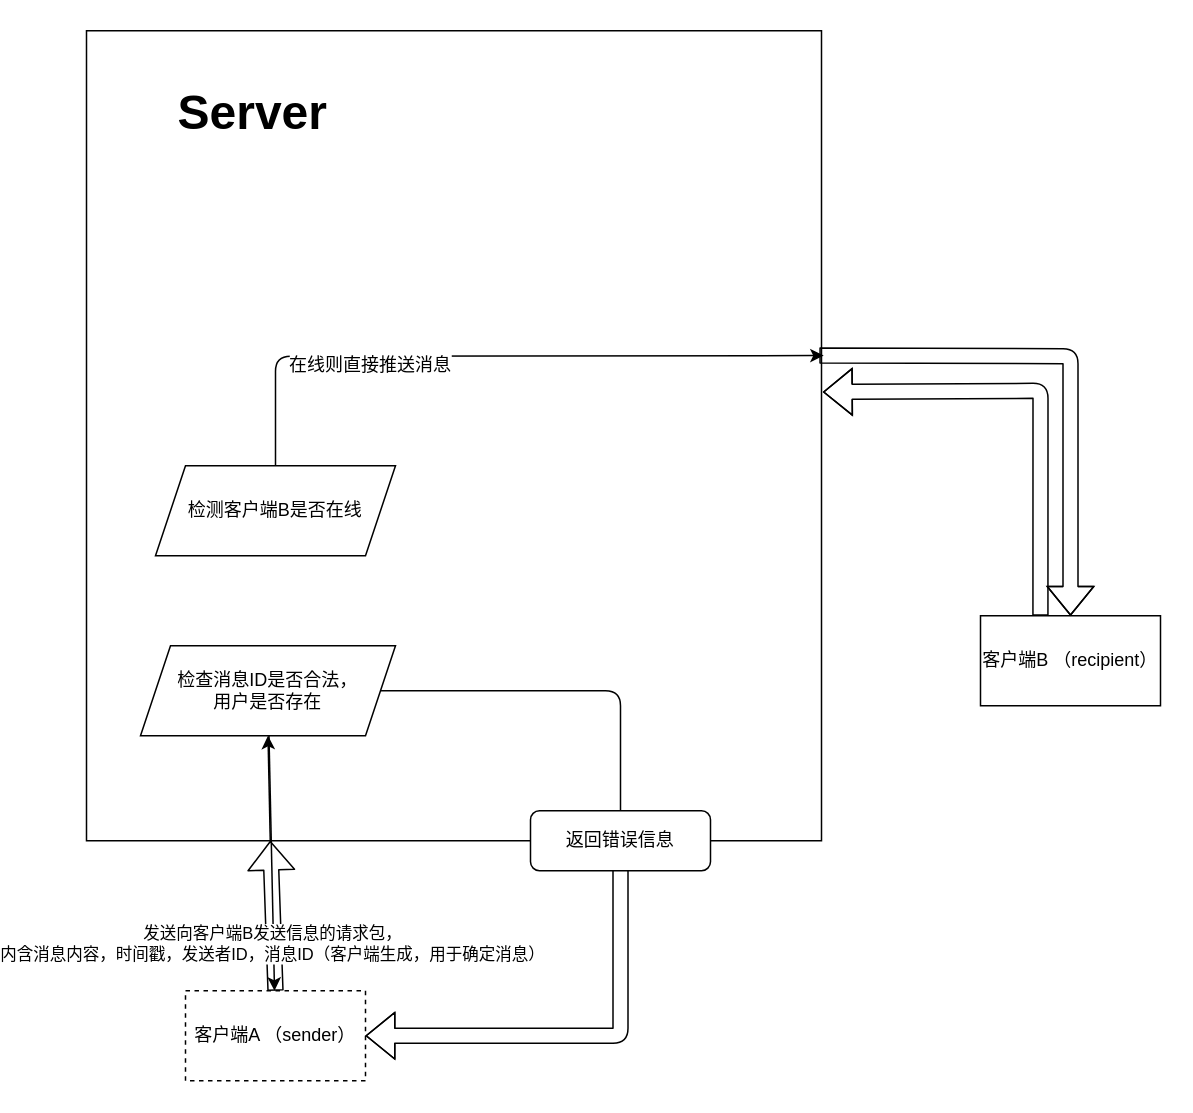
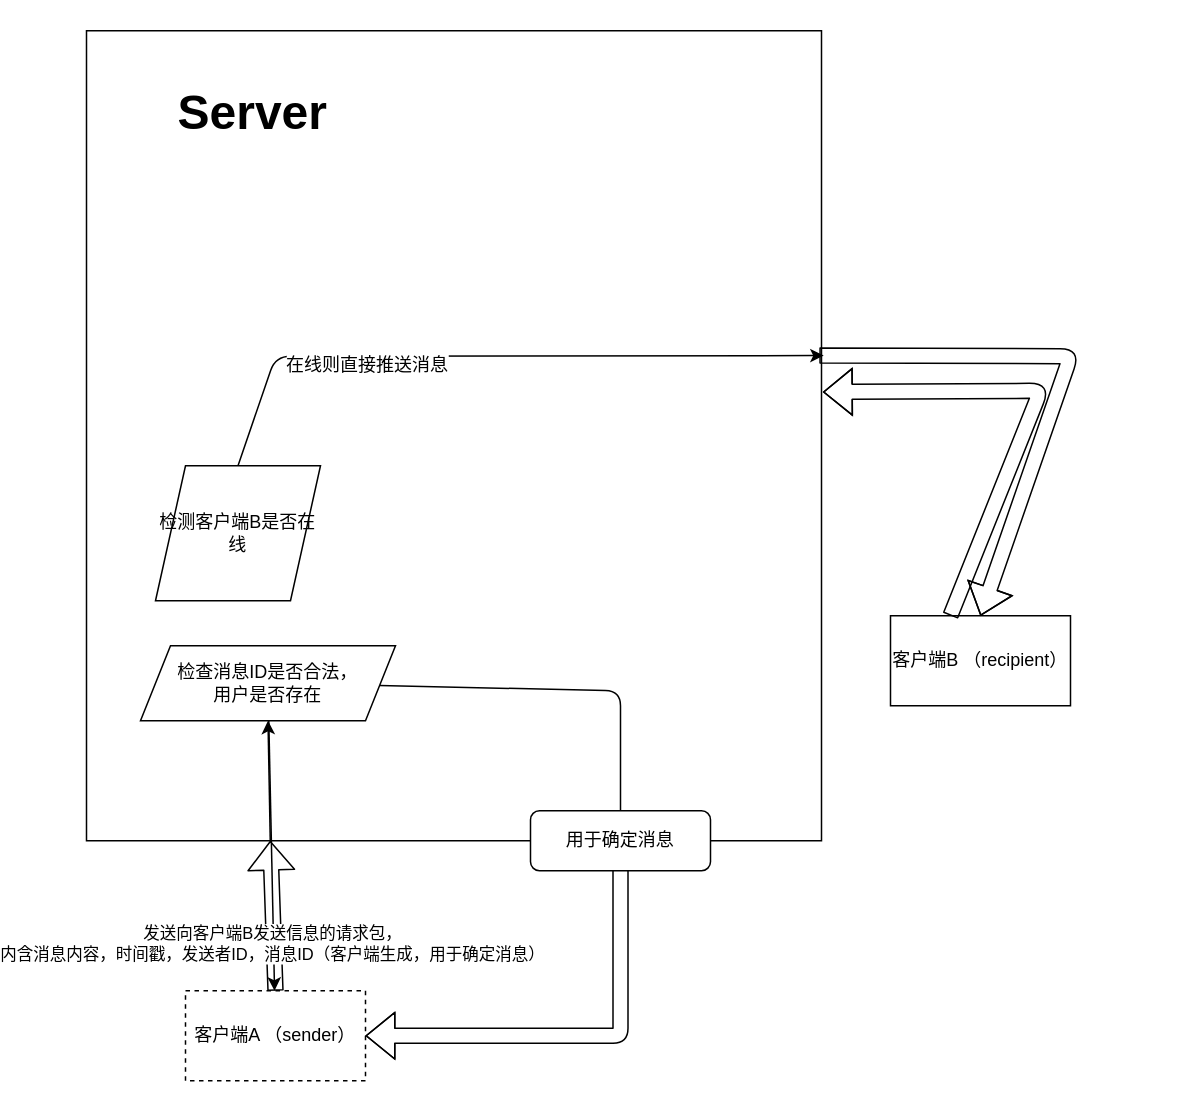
  <mxCell id="0" />
  <mxCell id="1" parent="0" />
  <mxCell id="2" value="客户端A （sender）" style="rounded=0;whiteSpace=wrap;html=1;dashed=1;" parent="1" vertex="1"><mxGeometry x="86" y="660" width="120" height="60" as="geometry" /></mxCell>
  <mxCell id="3" value="" style="rounded=0;whiteSpace=wrap;html=1;" parent="1" vertex="1"><mxGeometry x="20" y="20" width="490" height="540" as="geometry" /></mxCell>
- <mxCell id="4" value="客户端B （recipient）" style="rounded=0;whiteSpace=wrap;html=1;" parent="1" vertex="1"><mxGeometry x="616" y="410" width="120" height="60" as="geometry" /></mxCell>
+ <mxCell id="4" value="客户端B （recipient）" style="rounded=0;whiteSpace=wrap;html=1;" parent="1" vertex="1"><mxGeometry x="556" y="410" width="120" height="60" as="geometry" /></mxCell>
  <mxCell id="5" style="edgeStyle=none;html=1;entryX=1.003;entryY=0.401;entryDx=0;entryDy=0;exitX=0.5;exitY=0;exitDx=0;exitDy=0;entryPerimeter=0;" parent="1" source="7" target="3" edge="1"><mxGeometry relative="1" as="geometry"><Array as="points"><mxPoint x="146" y="237" /></Array></mxGeometry></mxCell>
  <mxCell id="6" value="&lt;font style=&quot;font-size: 12px;&quot;&gt;在线则直接推送消息&lt;/font&gt;" style="edgeLabel;html=1;align=center;verticalAlign=middle;resizable=0;points=[];fontSize=32;" parent="5" vertex="1" connectable="0"><mxGeometry x="-0.378" y="1" relative="1" as="geometry"><mxPoint as="offset" /></mxGeometry></mxCell>
- <mxCell id="7" value="检测客户端B是否在线" style="shape=parallelogram;perimeter=parallelogramPerimeter;whiteSpace=wrap;html=1;fixedSize=1;" parent="1" vertex="1"><mxGeometry x="66" y="310" width="160" height="60" as="geometry" /></mxCell>
+ <mxCell id="7" value="检测客户端B是否在线" style="shape=parallelogram;perimeter=parallelogramPerimeter;whiteSpace=wrap;html=1;fixedSize=1;" parent="1" vertex="1"><mxGeometry x="66" y="310" width="110" height="90" as="geometry" /></mxCell>
  <mxCell id="8" style="edgeStyle=none;html=1;" parent="1" source="10" edge="1"><mxGeometry relative="1" as="geometry"><mxPoint x="376" y="560" as="targetPoint" /><Array as="points"><mxPoint x="376" y="460" /></Array></mxGeometry></mxCell>
  <mxCell id="9" style="edgeStyle=none;html=1;" parent="1" source="10" target="2" edge="1"><mxGeometry relative="1" as="geometry" /></mxCell>
- <mxCell id="10" value="检查消息ID是否合法，&lt;br&gt;用户是否存在" style="shape=parallelogram;perimeter=parallelogramPerimeter;whiteSpace=wrap;html=1;fixedSize=1;" parent="1" vertex="1"><mxGeometry x="56" y="430" width="170" height="60" as="geometry" /></mxCell>
+ <mxCell id="10" value="检查消息ID是否合法，&lt;br&gt;用户是否存在" style="shape=parallelogram;perimeter=parallelogramPerimeter;whiteSpace=wrap;html=1;fixedSize=1;" parent="1" vertex="1"><mxGeometry x="56" y="430" width="170" height="50" as="geometry" /></mxCell>
  <mxCell id="11" value="" style="endArrow=classic;html=1;exitX=0.25;exitY=1;exitDx=0;exitDy=0;entryX=0.5;entryY=1;entryDx=0;entryDy=0;" parent="1" source="3" target="10" edge="1"><mxGeometry width="50" height="50" relative="1" as="geometry"><mxPoint x="276" y="460" as="sourcePoint" /><mxPoint x="326" y="410" as="targetPoint" /></mxGeometry></mxCell>
  <mxCell id="12" value="" style="shape=flexArrow;endArrow=classic;html=1;entryX=1;entryY=0.5;entryDx=0;entryDy=0;" parent="1" target="2" edge="1"><mxGeometry width="50" height="50" relative="1" as="geometry"><mxPoint x="376" y="560" as="sourcePoint" /><mxPoint x="326" y="510" as="targetPoint" /><Array as="points"><mxPoint x="376" y="690" /></Array></mxGeometry></mxCell>
  <mxCell id="13" value="" style="shape=flexArrow;endArrow=classic;html=1;exitX=0.5;exitY=0;exitDx=0;exitDy=0;entryX=0.25;entryY=1;entryDx=0;entryDy=0;" parent="1" source="2" target="3" edge="1"><mxGeometry width="50" height="50" relative="1" as="geometry"><mxPoint x="276" y="560" as="sourcePoint" /><mxPoint x="326" y="510" as="targetPoint" /></mxGeometry></mxCell>
  <mxCell id="14" value="发送向客户端B发送信息的请求包，&lt;br&gt;内含消息内容，时间戳，发送者ID，消息ID（客户端生成，用于确定消息）" style="edgeLabel;html=1;align=center;verticalAlign=middle;resizable=0;points=[];" parent="13" vertex="1" connectable="0"><mxGeometry x="-0.355" y="1" relative="1" as="geometry"><mxPoint as="offset" /></mxGeometry></mxCell>
- <mxCell id="15" value="返回错误信息" style="rounded=1;whiteSpace=wrap;html=1;" parent="1" vertex="1"><mxGeometry x="316" y="540" width="120" height="40" as="geometry" /></mxCell>
+ <mxCell id="15" value="用于确定消息" style="rounded=1;whiteSpace=wrap;html=1;" parent="1" vertex="1"><mxGeometry x="316" y="540" width="120" height="40" as="geometry" /></mxCell>
  <mxCell id="16" value="" style="shape=flexArrow;endArrow=classic;html=1;entryX=0.5;entryY=0;entryDx=0;entryDy=0;exitX=0.997;exitY=0.401;exitDx=0;exitDy=0;exitPerimeter=0;" parent="1" source="3" target="4" edge="1"><mxGeometry width="50" height="50" relative="1" as="geometry"><mxPoint x="446" y="240" as="sourcePoint" /><mxPoint x="496" y="190" as="targetPoint" /><Array as="points"><mxPoint x="676" y="237" /></Array></mxGeometry></mxCell>
  <mxCell id="17" value="&lt;b&gt;&lt;font style=&quot;font-size: 32px;&quot;&gt;Server&lt;/font&gt;&lt;/b&gt;" style="text;html=1;strokeColor=none;fillColor=none;align=center;verticalAlign=middle;whiteSpace=wrap;rounded=0;" parent="1" vertex="1"><mxGeometry x="101" y="60" width="60" height="30" as="geometry" /></mxCell>
  <mxCell id="18" value="" style="shape=flexArrow;endArrow=classic;html=1;fontSize=12;entryX=1.002;entryY=0.446;entryDx=0;entryDy=0;entryPerimeter=0;exitX=0.333;exitY=0;exitDx=0;exitDy=0;exitPerimeter=0;" parent="1" source="4" target="3" edge="1"><mxGeometry width="50" height="50" relative="1" as="geometry"><mxPoint x="466" y="430" as="sourcePoint" /><mxPoint x="516" y="380" as="targetPoint" /><Array as="points"><mxPoint x="656" y="260" /></Array></mxGeometry></mxCell>
